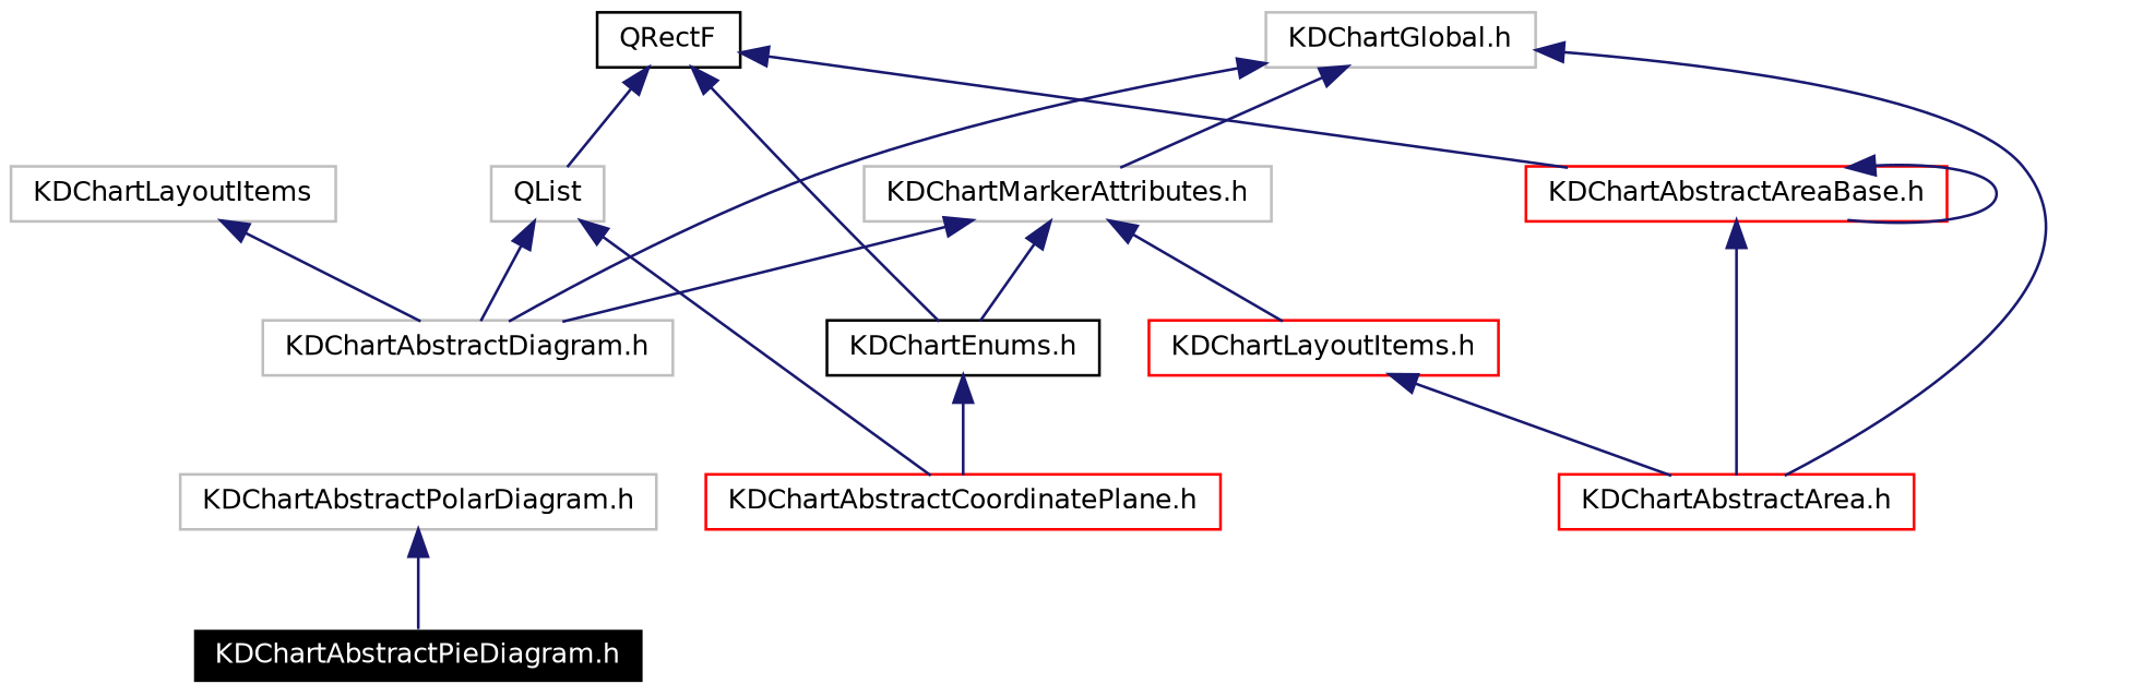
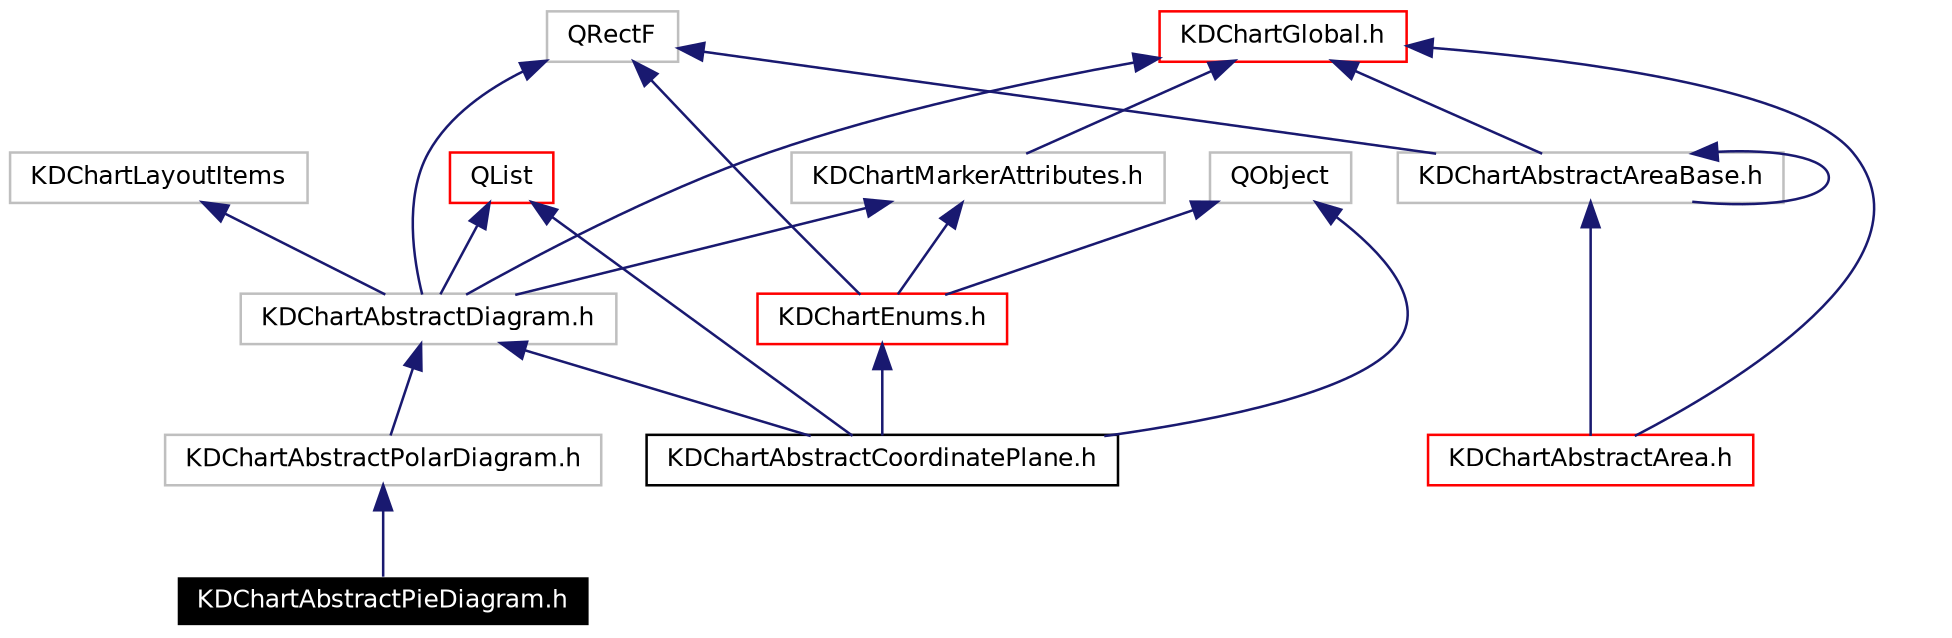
  digraph {
    node [color=grey75 fontname=Helvetica fontsize=10 shape=record]
    edge [color=midnightblue dir=back fontname=Helvetica fontsize=10 labelfontname=Helvetica labelfontsize=10 style=solid]
    n1 [color=white fillcolor=black fontcolor=white height=0.2 label="KDChartAbstractPieDiagram.h" style=filled width=0.4]
    n2 [height=0.2 label="KDChartAbstractPolarDiagram.h" width=0.4]
-   n3 [color=red height=0.2 label="KDChartAbstractCoordinatePlane.h" width=0.4]
-   n5 [color=black height=0.2 label="KDChartEnums.h" width=0.4]
+   n3 [color=black height=0.2 label="KDChartAbstractCoordinatePlane.h" width=0.4]
+   n4 [height=0.2 label=QObject width=0.4]
+   n5 [color=red height=0.2 label="KDChartEnums.h" width=0.4]
    n6 [color=red height=0.2 label="KDChartAbstractArea.h" width=0.4]
-   n7 [height=0.2 label=QList width=0.4]
+   n7 [color=red height=0.2 label=QList width=0.4]
    n8 [height=0.2 label="KDChartAbstractDiagram.h" width=0.4]
-   n9 [height=0.2 label="KDChartGlobal.h" width=0.4]
-   n10 [color=red height=0.2 label="KDChartAbstractAreaBase.h" width=0.4]
+   n9 [color=red height=0.2 label="KDChartGlobal.h" width=0.4]
+   n10 [height=0.2 label="KDChartAbstractAreaBase.h" width=0.4]
    n11 [height=0.2 label="KDChartMarkerAttributes.h" width=0.4]
-   n12 [color=red height=0.2 label="KDChartLayoutItems.h" width=0.4]
-   n13 [color=black height=0.2 label=QRectF width=0.4]
+   n13 [height=0.2 label=QRectF width=0.4]
    n14 [height=0.2 label=KDChartLayoutItems width=0.4]
    n2 -> n1
+   n4 -> n3
+   n4 -> n5
    n5 -> n3
    n7 -> n3
    n7 -> n8
+   n8 -> n2
+   n8 -> n3
    n9 -> n6
    n9 -> n8
+   n9 -> n10
    n9 -> n11
    n10 -> n6
    n10 -> n10
    n11 -> n5
    n11 -> n8
-   n11 -> n12
-   n12 -> n6
    n13 -> n5
-   n13 -> n7
+   n13 -> n8
    n13 -> n10
    n14 -> n8
  }
